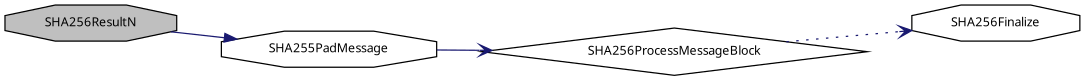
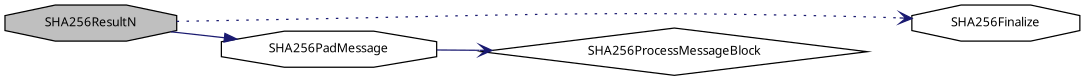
  digraph {
    fontname="Noto Sans"
    rankdir=LR
    node [color=black fillcolor=white fontname="Noto Sans" fontsize=10 shape=octagon style=filled]
    edge [arrowhead=vee color=midnightblue fontname="Noto Sans" fontsize=10 labelfontname=Helvetica labelfontsize=10 style=solid]
    n1 [fillcolor=grey75 fontcolor=black height=0.2 label=SHA256ResultN width=0.4]
    n2 [height=0.2 label=SHA256Finalize width=0.4]
-   n3 [height=0.2 label=SHA255PadMessage width=0.4]
+   n3 [height=0.2 label=SHA256PadMessage width=0.4]
    n4 [height=0.2 label=SHA256ProcessMessageBlock shape=diamond width=0.4]
-   n4 -> n2 [style=dotted]
+   n1 -> n2 [style=dotted]
    n1 -> n3 [arrowhead=normal]
    n3 -> n4
  }
